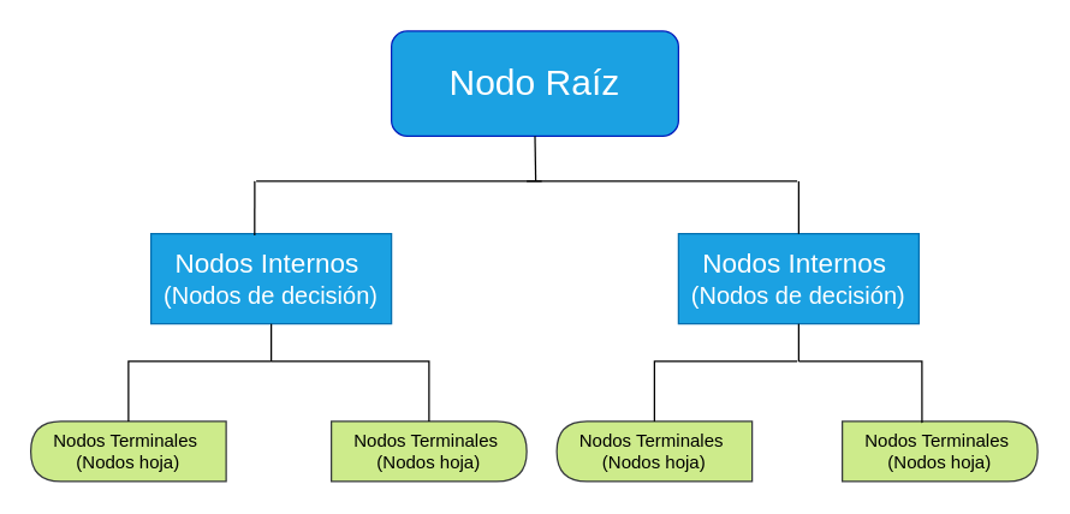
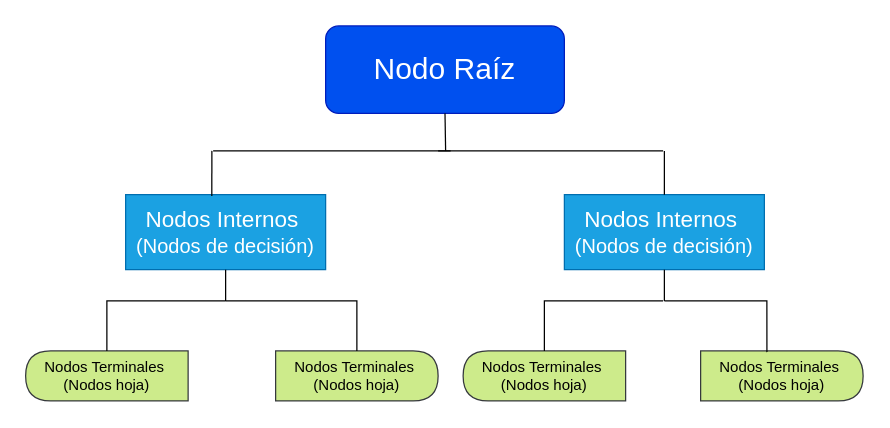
  <mxCell id="0" />
  <mxCell id="1" parent="0" />
- <mxCell id="2" value="&lt;font style=&quot;font-size: 24px;&quot;&gt;Nodo Raíz&lt;/font&gt;" style="rounded=1;whiteSpace=wrap;html=1;fillColor=#1ba1e2;strokeColor=#001DBC;fontColor=#ffffff;" vertex="1" parent="1"><mxGeometry x="260" y="20" width="191" height="70" as="geometry" /></mxCell>
+ <mxCell id="2" value="&lt;font style=&quot;font-size: 24px;&quot;&gt;Nodo Raíz&lt;/font&gt;" style="rounded=1;whiteSpace=wrap;html=1;fillColor=#0050ef;strokeColor=#001DBC;fontColor=#ffffff;" vertex="1" parent="1"><mxGeometry x="260" y="20" width="191" height="70" as="geometry" /></mxCell>
  <mxCell id="3" value="&lt;font style=&quot;font-size: 18px;&quot;&gt;Nodos Internos&amp;nbsp;&lt;/font&gt;&lt;div&gt;&lt;font size=&quot;3&quot;&gt;(Nodos de decisión)&lt;/font&gt;&lt;/div&gt;" style="rounded=0;whiteSpace=wrap;html=1;fillColor=#1ba1e2;fontColor=#ffffff;strokeColor=#006EAF;" vertex="1" parent="1"><mxGeometry x="100" y="155" width="160" height="60" as="geometry" /></mxCell>
  <mxCell id="4" value="&lt;font style=&quot;font-size: 18px;&quot;&gt;Nodos Internos&amp;nbsp;&lt;/font&gt;&lt;div&gt;&lt;font size=&quot;3&quot;&gt;(Nodos de decisión)&lt;/font&gt;&lt;/div&gt;" style="rounded=0;whiteSpace=wrap;html=1;fillColor=#1ba1e2;fontColor=#ffffff;strokeColor=#006EAF;" vertex="1" parent="1"><mxGeometry x="451" y="155" width="160" height="60" as="geometry" /></mxCell>
  <mxCell id="5" value="Nodos Terminales&amp;nbsp;&lt;div&gt;(Nodos hoja)&lt;/div&gt;" style="shape=delay;whiteSpace=wrap;html=1;fillColor=#cdeb8b;strokeColor=#36393d;" vertex="1" parent="1"><mxGeometry x="560" y="280" width="130" height="40" as="geometry" /></mxCell>
  <mxCell id="6" value="Nodos Terminales&amp;nbsp;&lt;div&gt;(Nodos hoja)&lt;/div&gt;" style="shape=delay;whiteSpace=wrap;html=1;direction=west;fillColor=#cdeb8b;strokeColor=#36393d;" vertex="1" parent="1"><mxGeometry x="20" y="280" width="130" height="40" as="geometry" /></mxCell>
  <mxCell id="7" value="Nodos Terminales&amp;nbsp;&lt;div&gt;(Nodos hoja)&lt;/div&gt;" style="shape=delay;whiteSpace=wrap;html=1;fillColor=#cdeb8b;strokeColor=#36393d;" vertex="1" parent="1"><mxGeometry x="220" y="280" width="130" height="40" as="geometry" /></mxCell>
  <mxCell id="8" value="Nodos Terminales&amp;nbsp;&lt;div&gt;(Nodos hoja)&lt;/div&gt;" style="shape=delay;whiteSpace=wrap;html=1;direction=west;fillColor=#cdeb8b;strokeColor=#36393d;" vertex="1" parent="1"><mxGeometry x="370" y="280" width="130" height="40" as="geometry" /></mxCell>
  <mxCell id="9" value="" style="endArrow=none;html=1;rounded=0;entryX=0.5;entryY=0;entryDx=0;entryDy=0;" edge="1" parent="1" target="4"><mxGeometry width="50" height="50" relative="1" as="geometry"><mxPoint x="531" y="120" as="sourcePoint" /><mxPoint x="410" y="330" as="targetPoint" /></mxGeometry></mxCell>
  <mxCell id="10" value="" style="endArrow=none;html=1;rounded=0;entryX=0.431;entryY=0.017;entryDx=0;entryDy=0;entryPerimeter=0;" edge="1" parent="1" target="3"><mxGeometry width="50" height="50" relative="1" as="geometry"><mxPoint x="169" y="120" as="sourcePoint" /><mxPoint x="541" y="165" as="targetPoint" /></mxGeometry></mxCell>
  <mxCell id="11" value="" style="endArrow=none;html=1;rounded=0;exitX=0.5;exitY=1;exitDx=0;exitDy=0;" edge="1" parent="1" source="2"><mxGeometry width="50" height="50" relative="1" as="geometry"><mxPoint x="541" y="130" as="sourcePoint" /><mxPoint x="356" y="120" as="targetPoint" /></mxGeometry></mxCell>
  <mxCell id="12" value="" style="endArrow=none;html=1;rounded=0;" edge="1" parent="1"><mxGeometry width="50" height="50" relative="1" as="geometry"><mxPoint x="360" y="120" as="sourcePoint" /><mxPoint x="170" y="120" as="targetPoint" /></mxGeometry></mxCell>
  <mxCell id="13" value="" style="endArrow=none;html=1;rounded=0;" edge="1" parent="1"><mxGeometry width="50" height="50" relative="1" as="geometry"><mxPoint x="530" y="120" as="sourcePoint" /><mxPoint x="350" y="120" as="targetPoint" /></mxGeometry></mxCell>
  <mxCell id="14" value="" style="endArrow=none;html=1;rounded=0;entryX=0.5;entryY=1;entryDx=0;entryDy=0;" edge="1" parent="1" target="3"><mxGeometry width="50" height="50" relative="1" as="geometry"><mxPoint x="180" y="240" as="sourcePoint" /><mxPoint x="174" y="280" as="targetPoint" /></mxGeometry></mxCell>
  <mxCell id="15" value="" style="endArrow=none;html=1;rounded=0;entryX=0.5;entryY=1;entryDx=0;entryDy=0;" edge="1" parent="1" target="4"><mxGeometry width="50" height="50" relative="1" as="geometry"><mxPoint x="531" y="240" as="sourcePoint" /><mxPoint x="184" y="223" as="targetPoint" /></mxGeometry></mxCell>
  <mxCell id="16" value="" style="endArrow=none;html=1;rounded=0;entryX=0.5;entryY=1;entryDx=0;entryDy=0;" edge="1" parent="1" target="6"><mxGeometry width="50" height="50" relative="1" as="geometry"><mxPoint x="180" y="240" as="sourcePoint" /><mxPoint x="410" y="330" as="targetPoint" /><Array as="points"><mxPoint x="85" y="240" /></Array></mxGeometry></mxCell>
  <mxCell id="17" value="" style="endArrow=none;html=1;rounded=0;entryX=0.5;entryY=0;entryDx=0;entryDy=0;" edge="1" parent="1" target="7"><mxGeometry width="50" height="50" relative="1" as="geometry"><mxPoint x="180" y="240" as="sourcePoint" /><mxPoint x="410" y="330" as="targetPoint" /><Array as="points"><mxPoint x="285" y="240" /></Array></mxGeometry></mxCell>
  <mxCell id="18" value="" style="endArrow=none;html=1;rounded=0;entryX=0.5;entryY=1;entryDx=0;entryDy=0;" edge="1" parent="1" target="8"><mxGeometry width="50" height="50" relative="1" as="geometry"><mxPoint x="530" y="240" as="sourcePoint" /><mxPoint x="410" y="330" as="targetPoint" /><Array as="points"><mxPoint x="435" y="240" /></Array></mxGeometry></mxCell>
  <mxCell id="19" value="" style="endArrow=none;html=1;rounded=0;entryX=0.408;entryY=0.025;entryDx=0;entryDy=0;entryPerimeter=0;" edge="1" parent="1" target="5"><mxGeometry width="50" height="50" relative="1" as="geometry"><mxPoint x="531" y="240" as="sourcePoint" /><mxPoint x="410" y="330" as="targetPoint" /><Array as="points"><mxPoint x="613" y="240" /></Array></mxGeometry></mxCell>
